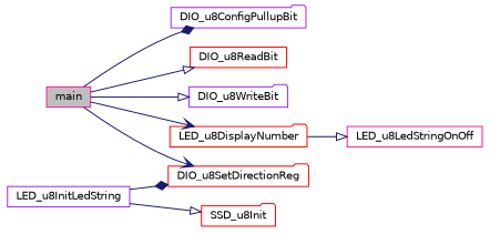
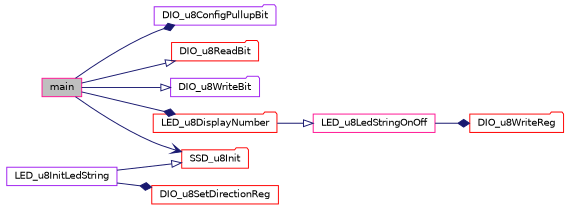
  digraph {
    rankdir=LR
    node [color=red fillcolor=white fontname=Helvetica fontsize=10 shape=folder style=filled]
    edge [arrowhead=onormal color=midnightblue fontname=Helvetica fontsize=10 labelfontname=Helvetica labelfontsize=10 style=solid]
    n1 [color=deeppink fillcolor=grey75 fontcolor=black height=0.2 label=main shape=box width=0.4]
    n2 [color=purple height=0.2 label=DIO_u8ConfigPullupBit width=0.4]
-   n3 [height=0.2 label=DIO_u8ReadBit shape=box width=0.4]
+   n3 [height=0.2 label=DIO_u8ReadBit width=0.4]
    n4 [color=purple height=0.2 label=DIO_u8WriteBit width=0.4]
    n5 [height=0.2 label=LED_u8DisplayNumber width=0.4]
    n6 [height=0.2 label=SSD_u8Init width=0.4]
    n7 [color=deeppink height=0.2 label=LED_u8LedStringOnOff shape=box width=0.4]
+   n8 [height=0.2 label=DIO_u8WriteReg width=0.4]
    n9 [color=purple height=0.2 label=LED_u8InitLedString shape=box width=0.4]
-   n10 [height=0.2 label=DIO_u8SetDirectionReg width=0.4]
+   n10 [height=0.2 label=DIO_u8SetDirectionReg shape=box width=0.4]
    n1 -> n2 [arrowhead=diamond]
    n1 -> n3
    n1 -> n4
-   n1 -> n5 [arrowhead=vee]
-   n1 -> n10 [arrowhead=vee]
+   n1 -> n5 [arrowhead=diamond]
+   n1 -> n6 [arrowhead=vee]
    n5 -> n7
+   n7 -> n8 [arrowhead=diamond]
    n9 -> n6
    n9 -> n10 [arrowhead=diamond]
  }
